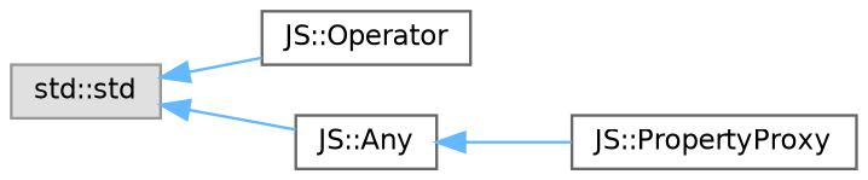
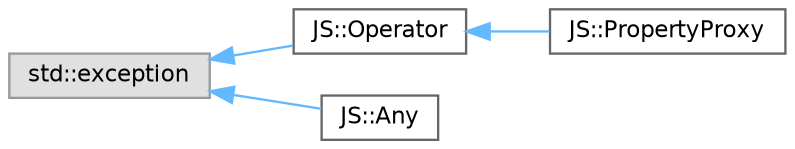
  digraph {
    rankdir=LR
    node [color=grey40 fillcolor=white fontname=Helvetica fontsize=10 shape=box style=filled]
    edge [color=steelblue1 dir=back fontname=Helvetica fontsize=10 labelfontname=Helvetica labelfontsize=10 style=solid]
-   n1 [color=grey60 fillcolor="#E0E0E0" height=0.2 label="std::std" width=0.4]
+   n1 [color=grey60 fillcolor="#E0E0E0" height=0.2 label="std::exception" width=0.4]
    n2 [height=0.2 label="JS::Operator" width=0.4]
    n3 [height=0.2 label="JS::Any" width=0.4]
    n4 [height=0.2 label="JS::PropertyProxy" width=0.4]
    n1 -> n2
    n1 -> n3
-   n3 -> n4
+   n2 -> n4
  }
